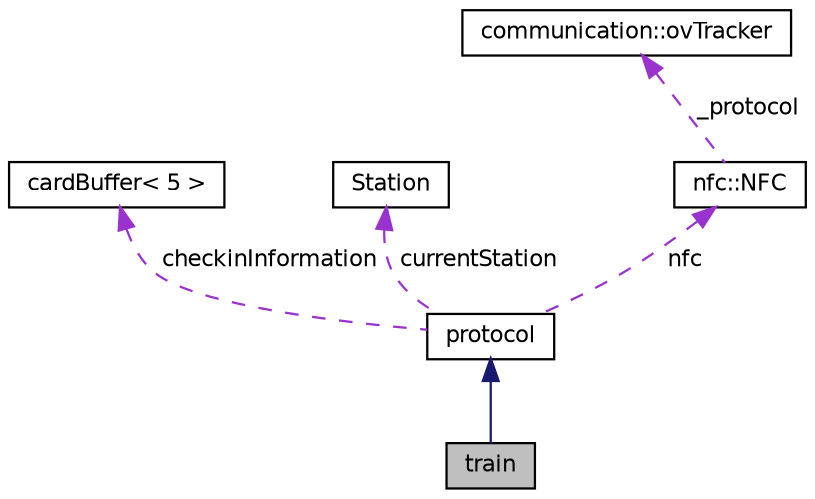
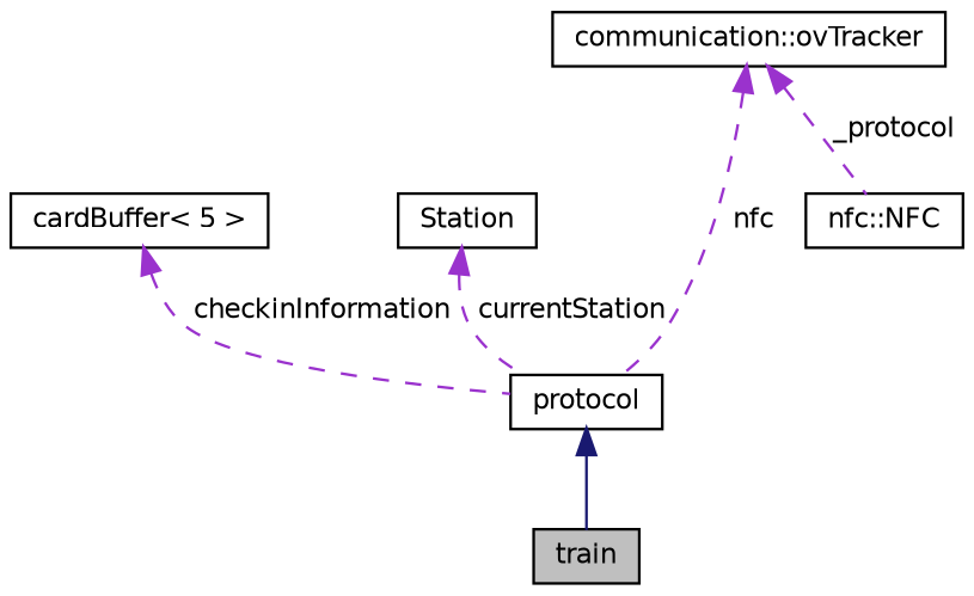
  digraph {
    node [color=black fillcolor=white fontname=Helvetica fontsize=10 shape=record style=filled]
    edge [color=darkorchid3 dir=back fontname=Helvetica fontsize=10 labelfontname=Helvetica labelfontsize=10 style=dashed]
    n1 [fillcolor=grey75 fontcolor=black height=0.2 label=train width=0.4]
    n2 [height=0.2 label=protocol width=0.4]
    n3 [height=0.2 label="cardBuffer\< 5 \>" width=0.4]
    n4 [height=0.2 label=Station width=0.4]
    n5 [height=0.2 label="nfc::NFC" width=0.4]
    n6 [height=0.2 label="communication::ovTracker" width=0.4]
    n2 -> n1 [color=midnightblue style=solid]
    n3 -> n2 [label=" checkinInformation"]
    n4 -> n2 [label=" currentStation"]
-   n5 -> n2 [label=" nfc"]
+   n6 -> n2 [label=" nfc"]
    n6 -> n5 [label=" _protocol"]
  }
